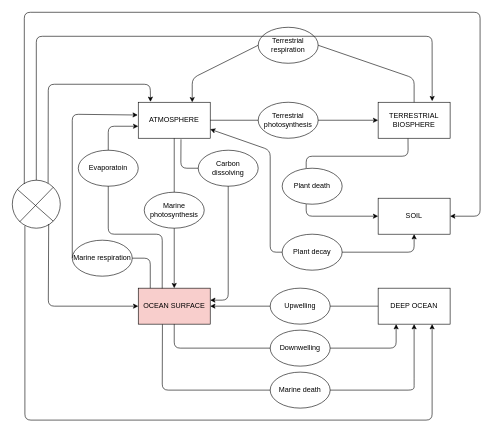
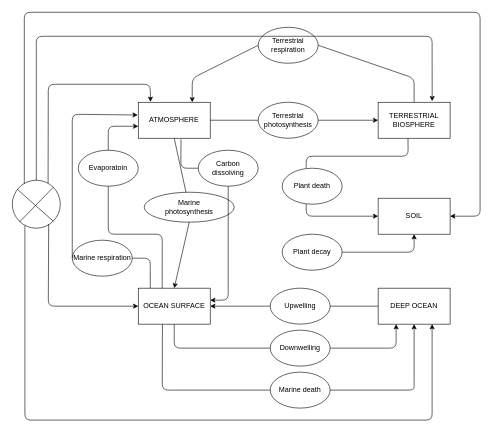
  <mxCell id="0" />
  <mxCell id="1" parent="0" />
  <mxCell id="2" value="SOIL" style="rounded=0;whiteSpace=wrap;html=1;" vertex="1" parent="1"><mxGeometry x="630" y="330" width="120" height="60" as="geometry" /></mxCell>
  <mxCell id="3" value="ATMOSPHERE" style="rounded=0;whiteSpace=wrap;html=1;" vertex="1" parent="1"><mxGeometry x="230" y="170" width="120" height="60" as="geometry" /></mxCell>
- <mxCell id="4" value="OCEAN SURFACE" style="rounded=0;whiteSpace=wrap;html=1;fillColor=#f8cecc;" vertex="1" parent="1"><mxGeometry x="230" y="480" width="120" height="60" as="geometry" /></mxCell>
+ <mxCell id="4" value="OCEAN SURFACE" style="rounded=0;whiteSpace=wrap;html=1;" vertex="1" parent="1"><mxGeometry x="230" y="480" width="120" height="60" as="geometry" /></mxCell>
  <mxCell id="5" value="TERRESTRIAL BIOSPHERE" style="rounded=0;whiteSpace=wrap;html=1;" vertex="1" parent="1"><mxGeometry x="630" y="170" width="120" height="60" as="geometry" /></mxCell>
  <mxCell id="6" value="DEEP OCEAN" style="rounded=0;whiteSpace=wrap;html=1;" vertex="1" parent="1"><mxGeometry x="630" y="480" width="120" height="60" as="geometry" /></mxCell>
  <mxCell id="7" value="" style="ellipse;whiteSpace=wrap;html=1;aspect=fixed;" vertex="1" parent="1"><mxGeometry x="20" y="300" width="80" height="80" as="geometry" /></mxCell>
  <mxCell id="8" value="" style="endArrow=none;html=1;startSize=6;sourcePerimeterSpacing=0;entryX=1;entryY=0;entryDx=0;entryDy=0;exitX=0.151;exitY=0.87;exitDx=0;exitDy=0;exitPerimeter=0;" edge="1" parent="1" source="7" target="7"><mxGeometry width="50" height="50" relative="1" as="geometry"><mxPoint x="40" y="370" as="sourcePoint" /><mxPoint x="110" y="310" as="targetPoint" /></mxGeometry></mxCell>
  <mxCell id="9" value="" style="endArrow=none;html=1;startSize=6;sourcePerimeterSpacing=0;entryX=1;entryY=1;entryDx=0;entryDy=0;exitX=0.107;exitY=0.192;exitDx=0;exitDy=0;exitPerimeter=0;" edge="1" parent="1" source="7" target="7"><mxGeometry width="50" height="50" relative="1" as="geometry"><mxPoint x="100" y="367.88" as="sourcePoint" /><mxPoint x="156.204" y="309.996" as="targetPoint" /></mxGeometry></mxCell>
  <mxCell id="10" value="&lt;span class=&quot;fontstyle0&quot;&gt;Terrestrial photosynthesis&lt;/span&gt; " style="ellipse;whiteSpace=wrap;html=1;" vertex="1" parent="1"><mxGeometry x="430" y="170" width="100" height="60" as="geometry" /></mxCell>
  <mxCell id="11" value="" style="endArrow=none;html=1;exitX=1;exitY=0.5;exitDx=0;exitDy=0;entryX=0;entryY=0.5;entryDx=0;entryDy=0;" edge="1" parent="1" source="3" target="10"><mxGeometry width="50" height="50" relative="1" as="geometry"><mxPoint x="370" y="230" as="sourcePoint" /><mxPoint x="420" y="180" as="targetPoint" /></mxGeometry></mxCell>
  <mxCell id="12" value="" style="endArrow=classic;html=1;exitX=1;exitY=0.5;exitDx=0;exitDy=0;entryX=0;entryY=0.5;entryDx=0;entryDy=0;" edge="1" parent="1" source="10" target="5"><mxGeometry width="50" height="50" relative="1" as="geometry"><mxPoint x="550" y="230" as="sourcePoint" /><mxPoint x="600" y="180" as="targetPoint" /></mxGeometry></mxCell>
- <mxCell id="13" value="&lt;div&gt;&lt;span class=&quot;fontstyle0&quot;&gt;Marine&lt;/span&gt;&lt;/div&gt;&lt;div&gt;&lt;span class=&quot;fontstyle0&quot;&gt;photosynthesis&lt;/span&gt; &lt;br/&gt;&lt;/div&gt;" style="ellipse;whiteSpace=wrap;html=1;" vertex="1" parent="1"><mxGeometry x="240" y="320" width="100" height="60" as="geometry" /></mxCell>
+ <mxCell id="13" value="&lt;div&gt;&lt;span class=&quot;fontstyle0&quot;&gt;Marine&lt;/span&gt;&lt;/div&gt;&lt;div&gt;&lt;span class=&quot;fontstyle0&quot;&gt;photosynthesis&lt;/span&gt; &lt;br/&gt;&lt;/div&gt;" style="ellipse;whiteSpace=wrap;html=1;" vertex="1" parent="1"><mxGeometry x="240" y="320" width="150" height="50" as="geometry" /></mxCell>
  <mxCell id="14" value="" style="endArrow=none;html=1;exitX=0.5;exitY=1;exitDx=0;exitDy=0;" edge="1" parent="1" source="3" target="13"><mxGeometry width="50" height="50" relative="1" as="geometry"><mxPoint x="360" y="210" as="sourcePoint" /><mxPoint x="440" y="210" as="targetPoint" /></mxGeometry></mxCell>
  <mxCell id="15" value="" style="endArrow=classic;html=1;entryX=0.5;entryY=0;entryDx=0;entryDy=0;exitX=0.5;exitY=1;exitDx=0;exitDy=0;" edge="1" parent="1" source="13" target="4"><mxGeometry width="50" height="50" relative="1" as="geometry"><mxPoint x="260" y="390" as="sourcePoint" /><mxPoint x="310" y="340" as="targetPoint" /></mxGeometry></mxCell>
  <mxCell id="16" value="&lt;span class=&quot;fontstyle0&quot;&gt;Terrestrial respiration&lt;/span&gt; " style="ellipse;whiteSpace=wrap;html=1;" vertex="1" parent="1"><mxGeometry x="430" y="45" width="100" height="60" as="geometry" /></mxCell>
  <mxCell id="17" value="" style="endArrow=classic;html=1;entryX=0.75;entryY=0;entryDx=0;entryDy=0;exitX=0;exitY=0.5;exitDx=0;exitDy=0;" edge="1" parent="1" source="16" target="3"><mxGeometry width="50" height="50" relative="1" as="geometry"><mxPoint x="340" y="150" as="sourcePoint" /><mxPoint x="390" y="100" as="targetPoint" /><Array as="points"><mxPoint x="320" y="130" /></Array></mxGeometry></mxCell>
  <mxCell id="18" value="" style="endArrow=none;html=1;exitX=1;exitY=0.5;exitDx=0;exitDy=0;entryX=0.5;entryY=0;entryDx=0;entryDy=0;" edge="1" parent="1" source="16" target="5"><mxGeometry width="50" height="50" relative="1" as="geometry"><mxPoint x="640" y="150" as="sourcePoint" /><mxPoint x="690" y="100" as="targetPoint" /><Array as="points"><mxPoint x="690" y="130" /></Array></mxGeometry></mxCell>
  <mxCell id="19" value="&lt;span class=&quot;fontstyle0&quot;&gt;Marine respiration&lt;/span&gt; &lt;br/&gt;" style="ellipse;whiteSpace=wrap;html=1;" vertex="1" parent="1"><mxGeometry x="120" y="400" width="100" height="60" as="geometry" /></mxCell>
  <mxCell id="20" value="Evaporatoin" style="ellipse;whiteSpace=wrap;html=1;" vertex="1" parent="1"><mxGeometry x="130" y="250" width="100" height="60" as="geometry" /></mxCell>
  <mxCell id="21" value="" style="endArrow=none;html=1;entryX=0.167;entryY=0;entryDx=0;entryDy=0;exitX=1;exitY=0.5;exitDx=0;exitDy=0;entryPerimeter=0;" edge="1" parent="1" source="19" target="4"><mxGeometry width="50" height="50" relative="1" as="geometry"><mxPoint x="170" y="510" as="sourcePoint" /><mxPoint x="170" y="530.711" as="targetPoint" /><Array as="points"><mxPoint x="250" y="430" /></Array></mxGeometry></mxCell>
  <mxCell id="22" value="" style="endArrow=classic;html=1;exitX=0;exitY=0.5;exitDx=0;exitDy=0;entryX=-0.007;entryY=0.355;entryDx=0;entryDy=0;entryPerimeter=0;" edge="1" parent="1" source="19" target="3"><mxGeometry width="50" height="50" relative="1" as="geometry"><mxPoint x="70" y="440" as="sourcePoint" /><mxPoint x="120" y="180" as="targetPoint" /><Array as="points"><mxPoint x="120" y="190" /></Array></mxGeometry></mxCell>
  <mxCell id="23" value="" style="endArrow=none;html=1;entryX=0.5;entryY=1;entryDx=0;entryDy=0;exitX=0.333;exitY=0.007;exitDx=0;exitDy=0;exitPerimeter=0;" edge="1" parent="1" source="4" target="20"><mxGeometry width="50" height="50" relative="1" as="geometry"><mxPoint x="160" y="360" as="sourcePoint" /><mxPoint x="210" y="310" as="targetPoint" /><Array as="points"><mxPoint x="270" y="390" /><mxPoint x="180" y="390" /></Array></mxGeometry></mxCell>
  <mxCell id="24" value="" style="endArrow=classic;html=1;entryX=0;entryY=0.667;entryDx=0;entryDy=0;entryPerimeter=0;exitX=0.5;exitY=0;exitDx=0;exitDy=0;" edge="1" parent="1" source="20" target="3"><mxGeometry width="50" height="50" relative="1" as="geometry"><mxPoint x="160" y="250" as="sourcePoint" /><mxPoint x="210" y="200" as="targetPoint" /><Array as="points"><mxPoint x="180" y="210" /></Array></mxGeometry></mxCell>
  <mxCell id="25" value="&lt;div&gt;&lt;span class=&quot;fontstyle0&quot;&gt;Carbon &lt;br&gt;&lt;/span&gt;&lt;/div&gt;&lt;div&gt;&lt;span class=&quot;fontstyle0&quot;&gt;dissolving&lt;/span&gt; &lt;br/&gt;&lt;/div&gt;" style="ellipse;whiteSpace=wrap;html=1;" vertex="1" parent="1"><mxGeometry x="330" y="250" width="100" height="60" as="geometry" /></mxCell>
  <mxCell id="26" value="" style="endArrow=none;html=1;exitX=0;exitY=0.5;exitDx=0;exitDy=0;entryX=0.594;entryY=1.029;entryDx=0;entryDy=0;entryPerimeter=0;" edge="1" parent="1" source="25" target="3"><mxGeometry width="50" height="50" relative="1" as="geometry"><mxPoint x="360" y="250" as="sourcePoint" /><mxPoint x="354" y="211" as="targetPoint" /><Array as="points"><mxPoint x="301" y="280" /></Array></mxGeometry></mxCell>
  <mxCell id="27" value="" style="endArrow=classic;html=1;exitX=0.5;exitY=1;exitDx=0;exitDy=0;entryX=1;entryY=0.333;entryDx=0;entryDy=0;entryPerimeter=0;" edge="1" parent="1" source="25" target="4"><mxGeometry width="50" height="50" relative="1" as="geometry"><mxPoint x="360" y="450" as="sourcePoint" /><mxPoint x="410" y="400" as="targetPoint" /><Array as="points"><mxPoint x="380" y="500" /></Array></mxGeometry></mxCell>
  <mxCell id="28" value="&lt;span class=&quot;fontstyle0&quot;&gt;Upwelling&lt;/span&gt; &lt;br/&gt;" style="ellipse;whiteSpace=wrap;html=1;" vertex="1" parent="1"><mxGeometry x="450" y="480" width="100" height="60" as="geometry" /></mxCell>
  <mxCell id="29" value="" style="endArrow=none;html=1;exitX=1;exitY=0.5;exitDx=0;exitDy=0;entryX=0;entryY=0.5;entryDx=0;entryDy=0;" edge="1" parent="1" source="28" target="6"><mxGeometry width="50" height="50" relative="1" as="geometry"><mxPoint x="560" y="530" as="sourcePoint" /><mxPoint x="610" y="480" as="targetPoint" /></mxGeometry></mxCell>
  <mxCell id="30" value="" style="endArrow=classic;html=1;entryX=1;entryY=0.5;entryDx=0;entryDy=0;exitX=0;exitY=0.5;exitDx=0;exitDy=0;" edge="1" parent="1" source="28" target="4"><mxGeometry width="50" height="50" relative="1" as="geometry"><mxPoint x="390" y="570" as="sourcePoint" /><mxPoint x="440" y="520" as="targetPoint" /></mxGeometry></mxCell>
  <mxCell id="31" value="&lt;span class=&quot;fontstyle0&quot;&gt;Downwelling&lt;/span&gt; " style="ellipse;whiteSpace=wrap;html=1;" vertex="1" parent="1"><mxGeometry x="450" y="550" width="100" height="60" as="geometry" /></mxCell>
  <mxCell id="32" value="" style="endArrow=none;html=1;exitX=0;exitY=0.5;exitDx=0;exitDy=0;" edge="1" parent="1" source="31"><mxGeometry width="50" height="50" relative="1" as="geometry"><mxPoint x="290" y="610" as="sourcePoint" /><mxPoint x="290" y="540" as="targetPoint" /><Array as="points"><mxPoint x="290" y="580" /></Array></mxGeometry></mxCell>
  <mxCell id="33" value="" style="endArrow=classic;html=1;entryX=0.25;entryY=1;entryDx=0;entryDy=0;exitX=1;exitY=0.5;exitDx=0;exitDy=0;" edge="1" parent="1" source="31" target="6"><mxGeometry width="50" height="50" relative="1" as="geometry"><mxPoint x="660" y="570" as="sourcePoint" /><mxPoint x="696.84" y="510.24" as="targetPoint" /><Array as="points"><mxPoint x="660" y="580" /></Array></mxGeometry></mxCell>
  <mxCell id="34" value="&lt;span class=&quot;fontstyle0&quot;&gt;Marine death&lt;/span&gt; &lt;br/&gt;" style="ellipse;whiteSpace=wrap;html=1;" vertex="1" parent="1"><mxGeometry x="450" y="620" width="100" height="60" as="geometry" /></mxCell>
  <mxCell id="35" value="" style="endArrow=none;html=1;entryX=0.336;entryY=1.006;entryDx=0;entryDy=0;exitX=0;exitY=0.5;exitDx=0;exitDy=0;entryPerimeter=0;" edge="1" parent="1" source="34" target="4"><mxGeometry width="50" height="50" relative="1" as="geometry"><mxPoint x="296.5" y="680" as="sourcePoint" /><mxPoint x="296.5" y="580" as="targetPoint" /><Array as="points"><mxPoint x="270" y="650" /></Array></mxGeometry></mxCell>
  <mxCell id="36" value="" style="endArrow=classic;html=1;entryX=0.5;entryY=1;entryDx=0;entryDy=0;exitX=1;exitY=0.5;exitDx=0;exitDy=0;" edge="1" parent="1" source="34" target="6"><mxGeometry width="50" height="50" relative="1" as="geometry"><mxPoint x="666.5" y="640" as="sourcePoint" /><mxPoint x="703.34" y="580.24" as="targetPoint" /><Array as="points"><mxPoint x="690" y="650" /><mxPoint x="690" y="640" /></Array></mxGeometry></mxCell>
  <mxCell id="37" value="&lt;span class=&quot;fontstyle0&quot;&gt;Plant death&lt;/span&gt; &lt;br/&gt;" style="ellipse;whiteSpace=wrap;html=1;" vertex="1" parent="1"><mxGeometry x="470" y="280" width="100" height="60" as="geometry" /></mxCell>
  <mxCell id="38" value="" style="endArrow=none;html=1;exitX=0.4;exitY=0;exitDx=0;exitDy=0;exitPerimeter=0;entryX=0.415;entryY=1.006;entryDx=0;entryDy=0;entryPerimeter=0;" edge="1" parent="1" source="37" target="5"><mxGeometry width="50" height="50" relative="1" as="geometry"><mxPoint x="670" y="280" as="sourcePoint" /><mxPoint x="720" y="230" as="targetPoint" /><Array as="points"><mxPoint x="510" y="260" /><mxPoint x="680" y="260" /></Array></mxGeometry></mxCell>
  <mxCell id="39" value="" style="endArrow=classic;html=1;entryX=0;entryY=0.5;entryDx=0;entryDy=0;" edge="1" parent="1" target="2"><mxGeometry width="50" height="50" relative="1" as="geometry"><mxPoint x="510" y="340" as="sourcePoint" /><mxPoint x="630" y="310" as="targetPoint" /><Array as="points"><mxPoint x="510" y="360" /></Array></mxGeometry></mxCell>
  <mxCell id="40" value="" style="endArrow=classic;html=1;entryX=0.17;entryY=-0.012;entryDx=0;entryDy=0;entryPerimeter=0;exitX=0.746;exitY=0.058;exitDx=0;exitDy=0;exitPerimeter=0;" edge="1" parent="1" source="7" target="3"><mxGeometry width="50" height="50" relative="1" as="geometry"><mxPoint x="80" y="140" as="sourcePoint" /><mxPoint x="130" y="90" as="targetPoint" /><Array as="points"><mxPoint x="80" y="140" /><mxPoint x="250" y="140" /></Array></mxGeometry></mxCell>
  <mxCell id="41" value="" style="endArrow=classic;html=1;entryX=0;entryY=0.5;entryDx=0;entryDy=0;exitX=0.758;exitY=0.913;exitDx=0;exitDy=0;exitPerimeter=0;" edge="1" parent="1" source="7" target="4"><mxGeometry width="50" height="50" relative="1" as="geometry"><mxPoint x="80" y="373" as="sourcePoint" /><mxPoint x="90" y="490" as="targetPoint" /><Array as="points"><mxPoint x="80" y="510" /></Array></mxGeometry></mxCell>
  <mxCell id="42" value="" style="endArrow=classic;html=1;entryX=0.75;entryY=1;entryDx=0;entryDy=0;" edge="1" parent="1" target="6"><mxGeometry width="50" height="50" relative="1" as="geometry"><mxPoint x="41" y="376" as="sourcePoint" /><mxPoint x="800" y="690" as="targetPoint" /><Array as="points"><mxPoint x="41" y="700" /><mxPoint x="720" y="700" /></Array></mxGeometry></mxCell>
  <mxCell id="43" value="" style="endArrow=classic;html=1;entryX=1;entryY=0.5;entryDx=0;entryDy=0;exitX=0.25;exitY=0.075;exitDx=0;exitDy=0;exitPerimeter=0;" edge="1" parent="1" source="7" target="2"><mxGeometry width="50" height="50" relative="1" as="geometry"><mxPoint x="50" y="80" as="sourcePoint" /><mxPoint x="810" y="370" as="targetPoint" /><Array as="points"><mxPoint x="40" y="20" /><mxPoint x="800" y="20" /><mxPoint x="800" y="360" /></Array></mxGeometry></mxCell>
  <mxCell id="44" value="&lt;span class=&quot;fontstyle0&quot;&gt;Plant decay&lt;/span&gt; " style="ellipse;whiteSpace=wrap;html=1;" vertex="1" parent="1"><mxGeometry x="470" y="390" width="100" height="60" as="geometry" /></mxCell>
  <mxCell id="45" value="" style="endArrow=classic;html=1;entryX=0.5;entryY=1;entryDx=0;entryDy=0;exitX=1;exitY=0.5;exitDx=0;exitDy=0;" edge="1" parent="1" source="44" target="2"><mxGeometry width="50" height="50" relative="1" as="geometry"><mxPoint x="620" y="450" as="sourcePoint" /><mxPoint x="670" y="400" as="targetPoint" /><Array as="points"><mxPoint x="690" y="420" /></Array></mxGeometry></mxCell>
- <mxCell id="46" value="" style="endArrow=classic;html=1;entryX=1;entryY=0.75;entryDx=0;entryDy=0;exitX=0;exitY=0.5;exitDx=0;exitDy=0;" edge="1" parent="1" source="44" target="3"><mxGeometry width="50" height="50" relative="1" as="geometry"><mxPoint x="450" y="410" as="sourcePoint" /><mxPoint x="460" y="340" as="targetPoint" /><Array as="points"><mxPoint x="450" y="420" /><mxPoint x="450" y="250" /></Array></mxGeometry></mxCell>
  <mxCell id="47" value="" style="endArrow=classic;html=1;exitX=0.5;exitY=0;exitDx=0;exitDy=0;entryX=0.751;entryY=-0.031;entryDx=0;entryDy=0;entryPerimeter=0;" edge="1" parent="1" source="7" target="5"><mxGeometry width="50" height="50" relative="1" as="geometry"><mxPoint x="40" y="290" as="sourcePoint" /><mxPoint x="90" y="240" as="targetPoint" /><Array as="points"><mxPoint x="60" y="60" /><mxPoint x="720" y="60" /></Array></mxGeometry></mxCell>
